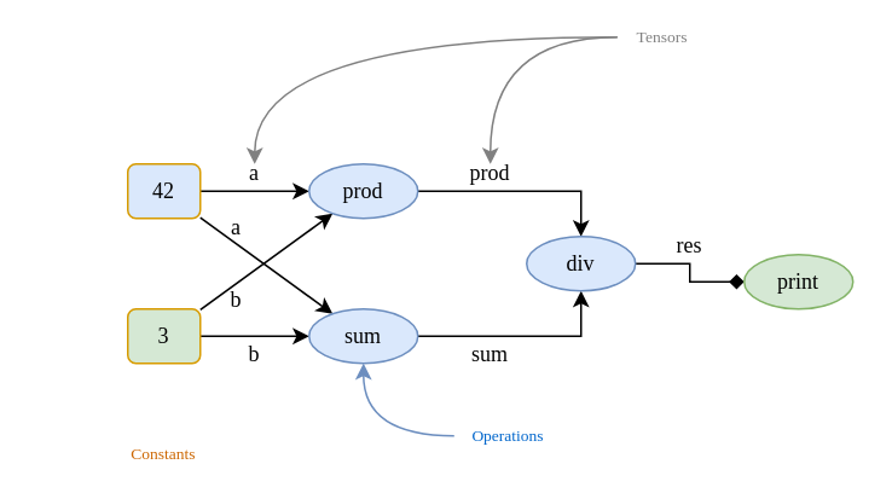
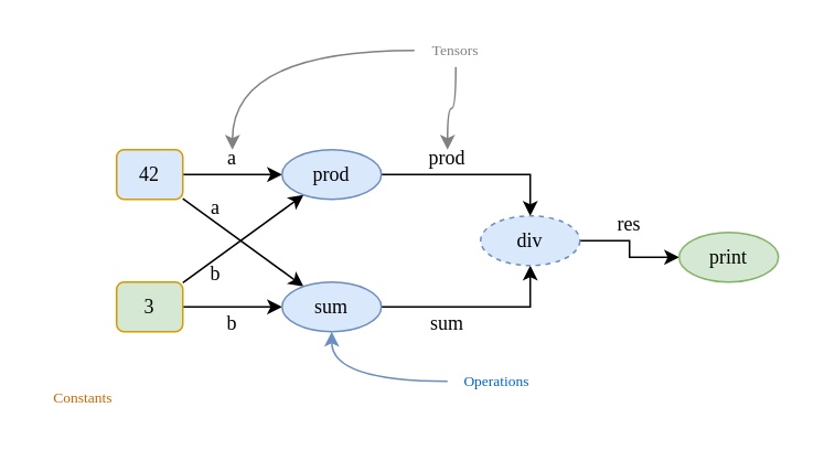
  <mxCell id="0" />
  <mxCell id="1" parent="0" />
  <mxCell id="2" style="edgeStyle=orthogonalEdgeStyle;rounded=0;orthogonalLoop=1;jettySize=auto;html=1;" edge="1" parent="1" source="4" target="9"><mxGeometry relative="1" as="geometry" /></mxCell>
  <mxCell id="3" style="rounded=0;orthogonalLoop=1;jettySize=auto;html=1;" edge="1" parent="1" source="4" target="11"><mxGeometry relative="1" as="geometry" /></mxCell>
  <mxCell id="4" value="42" style="rounded=1;whiteSpace=wrap;html=1;fillColor=#dae8fc;strokeColor=#d79b00;fontFamily=Lucida Console;" vertex="1" parent="1"><mxGeometry x="70" y="90" width="40" height="30" as="geometry" /></mxCell>
  <mxCell id="5" style="edgeStyle=orthogonalEdgeStyle;rounded=0;orthogonalLoop=1;jettySize=auto;html=1;" edge="1" parent="1" source="7" target="11"><mxGeometry relative="1" as="geometry" /></mxCell>
  <mxCell id="6" style="edgeStyle=none;rounded=0;orthogonalLoop=1;jettySize=auto;html=1;" edge="1" parent="1" source="7" target="9"><mxGeometry relative="1" as="geometry" /></mxCell>
  <mxCell id="7" value="3" style="rounded=1;whiteSpace=wrap;html=1;fillColor=#d5e8d4;strokeColor=#d79b00;fontFamily=Lucida Console;" vertex="1" parent="1"><mxGeometry x="70" y="170" width="40" height="30" as="geometry" /></mxCell>
  <mxCell id="8" style="edgeStyle=orthogonalEdgeStyle;rounded=0;orthogonalLoop=1;jettySize=auto;html=1;" edge="1" parent="1" source="9" target="13"><mxGeometry relative="1" as="geometry" /></mxCell>
  <mxCell id="9" value="prod" style="ellipse;whiteSpace=wrap;html=1;fillColor=#dae8fc;strokeColor=#6c8ebf;fontFamily=Lucida Console;" vertex="1" parent="1"><mxGeometry x="170" y="90" width="60" height="30" as="geometry" /></mxCell>
  <mxCell id="10" style="edgeStyle=orthogonalEdgeStyle;rounded=0;orthogonalLoop=1;jettySize=auto;html=1;" edge="1" parent="1" source="11" target="13"><mxGeometry relative="1" as="geometry" /></mxCell>
  <mxCell id="11" value="sum" style="ellipse;whiteSpace=wrap;html=1;fillColor=#dae8fc;strokeColor=#6c8ebf;fontFamily=Lucida Console;" vertex="1" parent="1"><mxGeometry x="170" y="170" width="60" height="30" as="geometry" /></mxCell>
- <mxCell id="12" style="edgeStyle=orthogonalEdgeStyle;rounded=0;orthogonalLoop=1;jettySize=auto;html=1;endArrow=diamond;" edge="1" parent="1" source="13" target="14"><mxGeometry relative="1" as="geometry" /></mxCell>
- <mxCell id="13" value="div" style="ellipse;whiteSpace=wrap;html=1;fillColor=#dae8fc;strokeColor=#6c8ebf;fontFamily=Lucida Console;" vertex="1" parent="1"><mxGeometry x="290" y="130" width="60" height="30" as="geometry" /></mxCell>
+ <mxCell id="12" style="edgeStyle=orthogonalEdgeStyle;rounded=0;orthogonalLoop=1;jettySize=auto;html=1;" edge="1" parent="1" source="13" target="14"><mxGeometry relative="1" as="geometry" /></mxCell>
+ <mxCell id="13" value="div" style="ellipse;whiteSpace=wrap;html=1;fillColor=#dae8fc;strokeColor=#6c8ebf;fontFamily=Lucida Console;dashed=1;" vertex="1" parent="1"><mxGeometry x="290" y="130" width="60" height="30" as="geometry" /></mxCell>
  <mxCell id="14" value="print" style="ellipse;whiteSpace=wrap;html=1;fillColor=#d5e8d4;strokeColor=#82b366;fontFamily=Lucida Console;" vertex="1" parent="1"><mxGeometry x="410" y="140" width="60" height="30" as="geometry" /></mxCell>
  <mxCell id="15" value="a" style="text;html=1;strokeColor=none;fillColor=none;align=center;verticalAlign=middle;whiteSpace=wrap;rounded=0;fontFamily=Lucida Console;" vertex="1" parent="1"><mxGeometry x="120" y="90" width="40" height="10" as="geometry" /></mxCell>
  <mxCell id="16" value="a" style="text;html=1;strokeColor=none;fillColor=none;align=center;verticalAlign=middle;whiteSpace=wrap;rounded=0;fontFamily=Lucida Console;" vertex="1" parent="1"><mxGeometry x="110" y="120" width="40" height="10" as="geometry" /></mxCell>
  <mxCell id="17" value="b" style="text;html=1;strokeColor=none;fillColor=none;align=center;verticalAlign=middle;whiteSpace=wrap;rounded=0;fontFamily=Lucida Console;" vertex="1" parent="1"><mxGeometry x="120" y="190" width="40" height="10" as="geometry" /></mxCell>
  <mxCell id="18" value="b" style="text;html=1;strokeColor=none;fillColor=none;align=center;verticalAlign=middle;whiteSpace=wrap;rounded=0;fontFamily=Lucida Console;" vertex="1" parent="1"><mxGeometry x="110" y="160" width="40" height="10" as="geometry" /></mxCell>
  <mxCell id="19" value="prod" style="text;html=1;strokeColor=none;fillColor=none;align=center;verticalAlign=middle;whiteSpace=wrap;rounded=0;fontFamily=Lucida Console;" vertex="1" parent="1"><mxGeometry x="250" y="90" width="40" height="10" as="geometry" /></mxCell>
  <mxCell id="20" value="sum" style="text;html=1;strokeColor=none;fillColor=none;align=center;verticalAlign=middle;whiteSpace=wrap;rounded=0;fontFamily=Lucida Console;" vertex="1" parent="1"><mxGeometry x="250" y="190" width="40" height="10" as="geometry" /></mxCell>
  <mxCell id="21" value="res" style="text;html=1;strokeColor=none;fillColor=none;align=center;verticalAlign=middle;whiteSpace=wrap;rounded=0;fontFamily=Lucida Console;" vertex="1" parent="1"><mxGeometry x="360" y="130" width="40" height="10" as="geometry" /></mxCell>
  <mxCell id="22" style="edgeStyle=orthogonalEdgeStyle;curved=1;rounded=0;orthogonalLoop=1;jettySize=auto;html=1;entryX=0.5;entryY=0;entryDx=0;entryDy=0;fontSize=9;strokeColor=#808080;" edge="1" parent="1" source="24" target="15"><mxGeometry relative="1" as="geometry" /></mxCell>
  <mxCell id="23" style="edgeStyle=orthogonalEdgeStyle;curved=1;rounded=0;orthogonalLoop=1;jettySize=auto;html=1;entryX=0.5;entryY=0;entryDx=0;entryDy=0;fontSize=9;strokeColor=#808080;" edge="1" parent="1" source="24" target="19"><mxGeometry relative="1" as="geometry" /></mxCell>
- <mxCell id="24" value="Tensors" style="text;html=1;strokeColor=none;fillColor=none;align=center;verticalAlign=middle;whiteSpace=wrap;rounded=0;fontSize=9;fontColor=#808080;fontFamily=Lucida Console;" vertex="1" parent="1"><mxGeometry x="340" y="10" width="50" height="20" as="geometry" /></mxCell>
+ <mxCell id="24" value="Tensors" style="text;html=1;strokeColor=none;fillColor=none;align=center;verticalAlign=middle;whiteSpace=wrap;rounded=0;fontSize=9;fontColor=#808080;fontFamily=Lucida Console;" vertex="1" parent="1"><mxGeometry x="250" y="20" width="50" height="20" as="geometry" /></mxCell>
  <mxCell id="25" style="edgeStyle=orthogonalEdgeStyle;curved=1;rounded=0;orthogonalLoop=1;jettySize=auto;html=1;fontSize=9;strokeColor=#6c8ebf;fillColor=#dae8fc;" edge="1" parent="1" source="26" target="11"><mxGeometry relative="1" as="geometry" /></mxCell>
- <mxCell id="26" value="Operations" style="text;html=1;strokeColor=none;fillColor=none;align=center;verticalAlign=middle;whiteSpace=wrap;rounded=0;fontSize=9;fontColor=#0066CC;fontFamily=Lucida Console;" vertex="1" parent="1"><mxGeometry x="250" y="230" width="60" height="20" as="geometry" /></mxCell>
- <mxCell id="27" value="Constants" style="text;html=1;strokeColor=none;fillColor=none;align=center;verticalAlign=middle;whiteSpace=wrap;rounded=0;fontSize=9;fontColor=#CC6600;fontFamily=Lucida Console;" vertex="1" parent="1"><mxGeometry x="60" y="240" width="60" height="20" as="geometry" /></mxCell>
+ <mxCell id="26" value="Operations" style="text;html=1;strokeColor=none;fillColor=none;align=center;verticalAlign=middle;whiteSpace=wrap;rounded=0;fontSize=9;fontColor=#0066CC;fontFamily=Lucida Console;" vertex="1" parent="1"><mxGeometry x="270" y="220" width="60" height="20" as="geometry" /></mxCell>
+ <mxCell id="27" value="Constants" style="text;html=1;strokeColor=none;fillColor=none;align=center;verticalAlign=middle;whiteSpace=wrap;rounded=0;fontSize=9;fontColor=#CC6600;fontFamily=Lucida Console;" vertex="1" parent="1"><mxGeometry x="20" y="230" width="60" height="20" as="geometry" /></mxCell>
